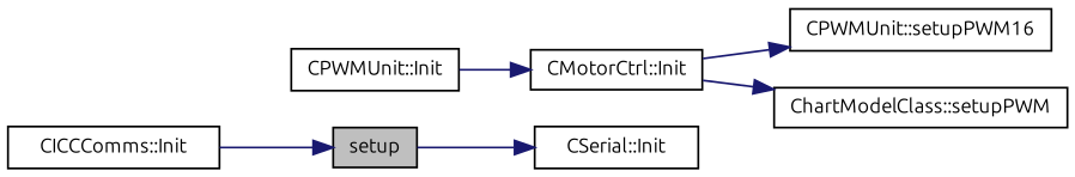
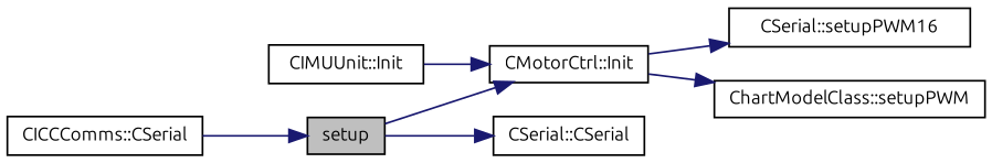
  digraph {
    fontname=Ubuntu
    rankdir=LR
    node [color=black fontname=Ubuntu fontsize=10 shape=record]
    edge [color=midnightblue fontname=Ubuntu fontsize=10 labelfontname=Helvetica labelfontsize=10 style=solid]
    n1 [fillcolor=grey75 fontcolor=black height=0.2 label=setup style=filled width=0.4]
    n2 [height=0.2 label="CMotorCtrl::Init" width=0.4]
-   n3 [height=0.2 label="CSerial::Init" width=0.4]
-   n4 [height=0.2 label="CPWMUnit::setupPWM16" width=0.4]
+   n3 [height=0.2 label="CSerial::CSerial" width=0.4]
+   n4 [height=0.2 label="CSerial::setupPWM16" width=0.4]
    n5 [height=0.2 label="ChartModelClass::setupPWM" width=0.4]
-   n6 [height=0.2 label="CICCComms::Init" width=0.4]
-   n7 [height=0.2 label="CPWMUnit::Init" width=0.4]
+   n6 [height=0.2 label="CICCComms::CSerial" width=0.4]
+   n7 [height=0.2 label="CIMUUnit::Init" width=0.4]
+   n1 -> n2
    n1 -> n3
    n2 -> n4
    n2 -> n5
    n6 -> n1
    n7 -> n2
  }
